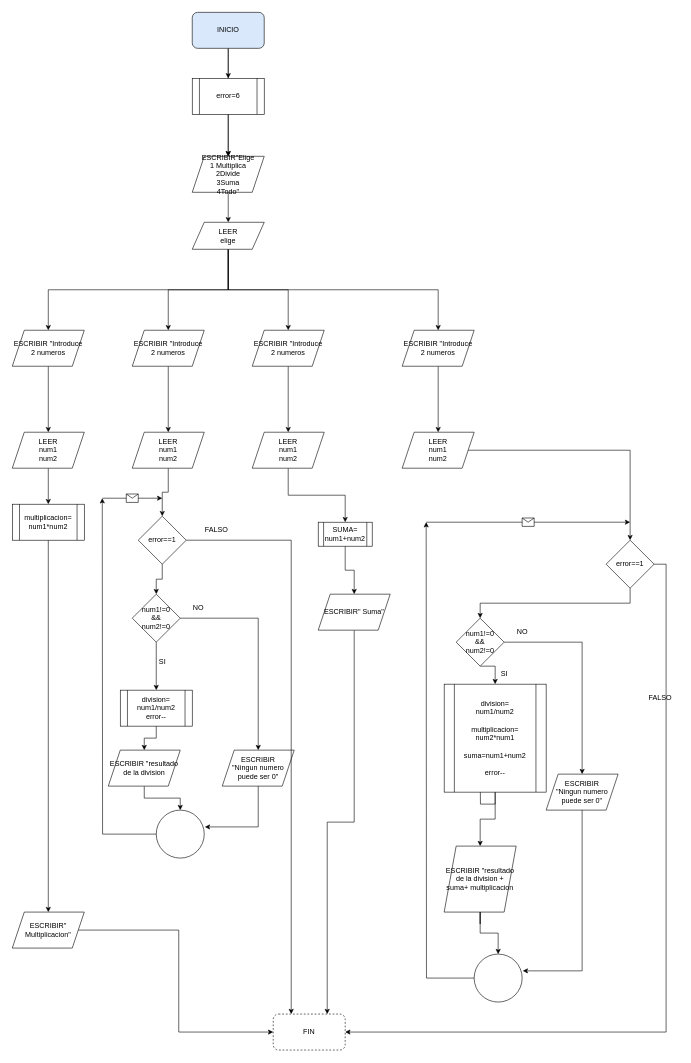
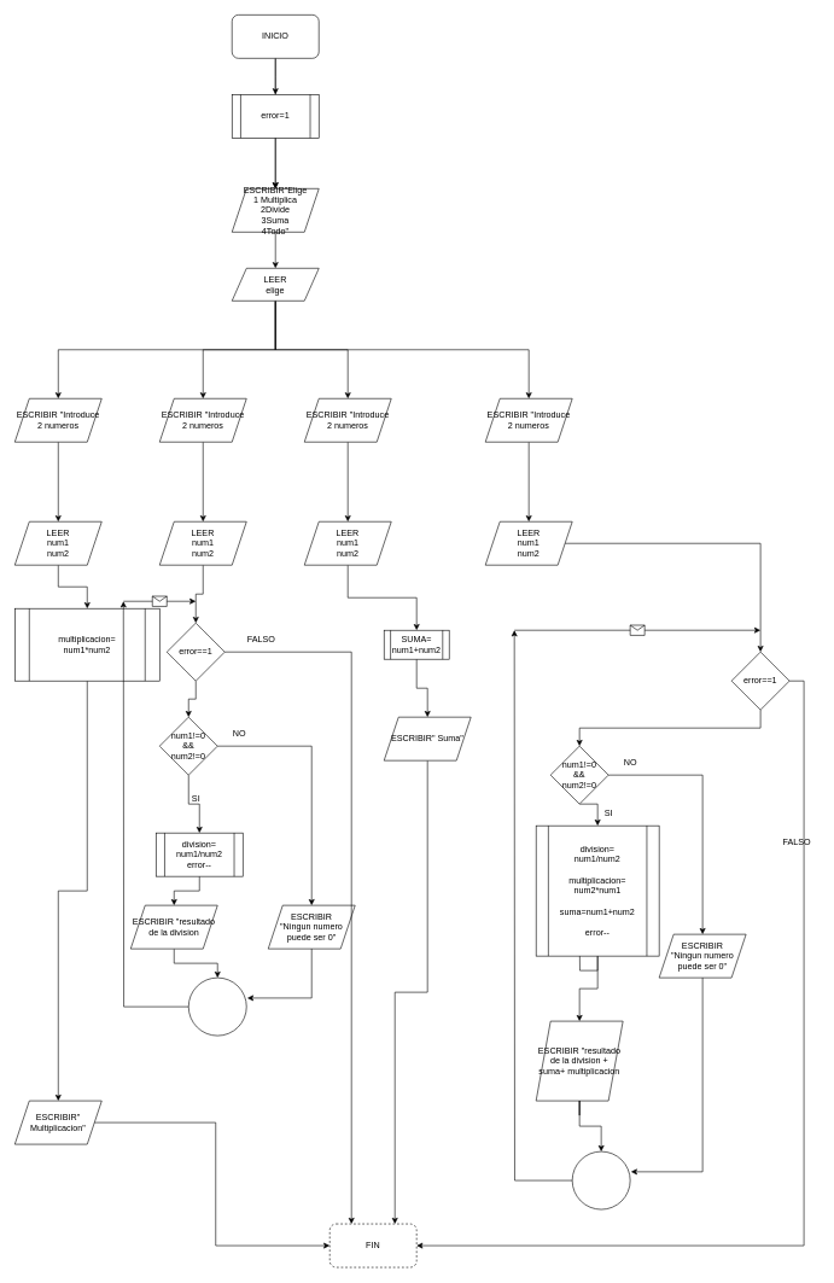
  <mxCell id="0" />
  <mxCell id="1" parent="0" />
  <mxCell id="2" style="edgeStyle=orthogonalEdgeStyle;rounded=0;orthogonalLoop=1;jettySize=auto;html=1;exitX=0.5;exitY=1;exitDx=0;exitDy=0;entryX=0.5;entryY=0;entryDx=0;entryDy=0;" edge="1" parent="1" source="4" target="6"><mxGeometry relative="1" as="geometry" /></mxCell>
  <mxCell id="3" style="edgeStyle=orthogonalEdgeStyle;rounded=0;orthogonalLoop=1;jettySize=auto;html=1;exitX=0.5;exitY=1;exitDx=0;exitDy=0;" edge="1" parent="1" source="4"><mxGeometry relative="1" as="geometry"><mxPoint x="380" y="130" as="targetPoint" /></mxGeometry></mxCell>
- <mxCell id="4" value="INICIO" style="rounded=1;whiteSpace=wrap;html=1;fillColor=#dae8fc;" vertex="1" parent="1"><mxGeometry x="320" y="20" width="120" height="60" as="geometry" /></mxCell>
+ <mxCell id="4" value="INICIO" style="rounded=1;whiteSpace=wrap;html=1;" vertex="1" parent="1"><mxGeometry x="320" y="20" width="120" height="60" as="geometry" /></mxCell>
  <mxCell id="5" style="edgeStyle=orthogonalEdgeStyle;rounded=0;orthogonalLoop=1;jettySize=auto;html=1;exitX=0.5;exitY=1;exitDx=0;exitDy=0;entryX=0.5;entryY=0;entryDx=0;entryDy=0;" edge="1" parent="1" source="6" target="11"><mxGeometry relative="1" as="geometry" /></mxCell>
  <mxCell id="6" value="ESCRIBIR&quot;Elige &lt;br&gt;1 Multiplica&lt;br&gt;2Divide&lt;br&gt;3Suma&lt;br&gt;4Todo&quot;" style="shape=parallelogram;perimeter=parallelogramPerimeter;whiteSpace=wrap;html=1;fixedSize=1;" vertex="1" parent="1"><mxGeometry x="320" y="260" width="120" height="60" as="geometry" /></mxCell>
  <mxCell id="7" style="edgeStyle=orthogonalEdgeStyle;rounded=0;orthogonalLoop=1;jettySize=auto;html=1;exitX=0.5;exitY=1;exitDx=0;exitDy=0;entryX=0.5;entryY=0;entryDx=0;entryDy=0;" edge="1" parent="1" source="11" target="15"><mxGeometry relative="1" as="geometry" /></mxCell>
  <mxCell id="8" style="edgeStyle=orthogonalEdgeStyle;rounded=0;orthogonalLoop=1;jettySize=auto;html=1;exitX=0.5;exitY=1;exitDx=0;exitDy=0;entryX=0.5;entryY=0;entryDx=0;entryDy=0;" edge="1" parent="1" source="11" target="19"><mxGeometry relative="1" as="geometry" /></mxCell>
  <mxCell id="9" style="edgeStyle=orthogonalEdgeStyle;rounded=0;orthogonalLoop=1;jettySize=auto;html=1;exitX=0.5;exitY=1;exitDx=0;exitDy=0;entryX=0.5;entryY=0;entryDx=0;entryDy=0;" edge="1" parent="1" source="11" target="23"><mxGeometry relative="1" as="geometry" /></mxCell>
  <mxCell id="10" style="edgeStyle=orthogonalEdgeStyle;rounded=0;orthogonalLoop=1;jettySize=auto;html=1;exitX=0.5;exitY=1;exitDx=0;exitDy=0;entryX=0.5;entryY=0;entryDx=0;entryDy=0;" edge="1" parent="1" source="11" target="27"><mxGeometry relative="1" as="geometry" /></mxCell>
  <mxCell id="11" value="LEER&lt;br&gt;elige" style="shape=parallelogram;perimeter=parallelogramPerimeter;whiteSpace=wrap;html=1;fixedSize=1;" vertex="1" parent="1"><mxGeometry x="320" y="370" width="120" height="45" as="geometry" /></mxCell>
  <mxCell id="12" style="edgeStyle=orthogonalEdgeStyle;rounded=0;orthogonalLoop=1;jettySize=auto;html=1;exitX=0.5;exitY=1;exitDx=0;exitDy=0;entryX=0.5;entryY=0;entryDx=0;entryDy=0;" edge="1" parent="1" source="13" target="29"><mxGeometry relative="1" as="geometry" /></mxCell>
  <mxCell id="13" value="LEER&lt;br&gt;num1&lt;br&gt;num2" style="shape=parallelogram;perimeter=parallelogramPerimeter;whiteSpace=wrap;html=1;fixedSize=1;" vertex="1" parent="1"><mxGeometry x="20" y="720" width="120" height="60" as="geometry" /></mxCell>
  <mxCell id="14" style="edgeStyle=orthogonalEdgeStyle;rounded=0;orthogonalLoop=1;jettySize=auto;html=1;exitX=0.5;exitY=1;exitDx=0;exitDy=0;entryX=0.5;entryY=0;entryDx=0;entryDy=0;" edge="1" parent="1" source="15" target="13"><mxGeometry relative="1" as="geometry" /></mxCell>
  <mxCell id="15" value="ESCRIBIR &quot;Introduce 2 numeros" style="shape=parallelogram;perimeter=parallelogramPerimeter;whiteSpace=wrap;html=1;fixedSize=1;" vertex="1" parent="1"><mxGeometry x="20" y="550" width="120" height="60" as="geometry" /></mxCell>
  <mxCell id="16" style="edgeStyle=orthogonalEdgeStyle;rounded=0;orthogonalLoop=1;jettySize=auto;html=1;exitX=0.5;exitY=1;exitDx=0;exitDy=0;entryX=0.5;entryY=0;entryDx=0;entryDy=0;" edge="1" parent="1" source="17" target="38"><mxGeometry relative="1" as="geometry" /></mxCell>
  <mxCell id="17" value="LEER&lt;br&gt;num1&lt;br&gt;num2" style="shape=parallelogram;perimeter=parallelogramPerimeter;whiteSpace=wrap;html=1;fixedSize=1;" vertex="1" parent="1"><mxGeometry x="220" y="720" width="120" height="60" as="geometry" /></mxCell>
  <mxCell id="18" style="edgeStyle=orthogonalEdgeStyle;rounded=0;orthogonalLoop=1;jettySize=auto;html=1;exitX=0.5;exitY=1;exitDx=0;exitDy=0;" edge="1" parent="1" source="19" target="17"><mxGeometry relative="1" as="geometry" /></mxCell>
  <mxCell id="19" value="ESCRIBIR &quot;Introduce 2 numeros" style="shape=parallelogram;perimeter=parallelogramPerimeter;whiteSpace=wrap;html=1;fixedSize=1;" vertex="1" parent="1"><mxGeometry x="220" y="550" width="120" height="60" as="geometry" /></mxCell>
  <mxCell id="20" style="edgeStyle=orthogonalEdgeStyle;rounded=0;orthogonalLoop=1;jettySize=auto;html=1;exitX=0.5;exitY=1;exitDx=0;exitDy=0;entryX=0.5;entryY=0;entryDx=0;entryDy=0;" edge="1" parent="1" source="21" target="50"><mxGeometry relative="1" as="geometry" /></mxCell>
  <mxCell id="21" value="LEER&lt;br&gt;num1&lt;br&gt;num2" style="shape=parallelogram;perimeter=parallelogramPerimeter;whiteSpace=wrap;html=1;fixedSize=1;" vertex="1" parent="1"><mxGeometry x="420" y="720" width="120" height="60" as="geometry" /></mxCell>
  <mxCell id="22" style="edgeStyle=orthogonalEdgeStyle;rounded=0;orthogonalLoop=1;jettySize=auto;html=1;exitX=0.5;exitY=1;exitDx=0;exitDy=0;entryX=0.5;entryY=0;entryDx=0;entryDy=0;" edge="1" parent="1" source="23" target="21"><mxGeometry relative="1" as="geometry" /></mxCell>
  <mxCell id="23" value="ESCRIBIR &quot;Introduce 2 numeros" style="shape=parallelogram;perimeter=parallelogramPerimeter;whiteSpace=wrap;html=1;fixedSize=1;" vertex="1" parent="1"><mxGeometry x="420" y="550" width="120" height="60" as="geometry" /></mxCell>
  <mxCell id="24" style="edgeStyle=orthogonalEdgeStyle;rounded=0;orthogonalLoop=1;jettySize=auto;html=1;exitX=1;exitY=0.5;exitDx=0;exitDy=0;entryX=0.5;entryY=0;entryDx=0;entryDy=0;" edge="1" parent="1" source="25" target="64"><mxGeometry relative="1" as="geometry" /></mxCell>
  <mxCell id="25" value="LEER&lt;br&gt;num1&lt;br&gt;num2" style="shape=parallelogram;perimeter=parallelogramPerimeter;whiteSpace=wrap;html=1;fixedSize=1;" vertex="1" parent="1"><mxGeometry x="670" y="720" width="120" height="60" as="geometry" /></mxCell>
  <mxCell id="26" style="edgeStyle=orthogonalEdgeStyle;rounded=0;orthogonalLoop=1;jettySize=auto;html=1;exitX=0.5;exitY=1;exitDx=0;exitDy=0;" edge="1" parent="1" source="27" target="25"><mxGeometry relative="1" as="geometry" /></mxCell>
  <mxCell id="27" value="ESCRIBIR &quot;Introduce 2 numeros" style="shape=parallelogram;perimeter=parallelogramPerimeter;whiteSpace=wrap;html=1;fixedSize=1;" vertex="1" parent="1"><mxGeometry x="670" y="550" width="120" height="60" as="geometry" /></mxCell>
  <mxCell id="28" style="edgeStyle=orthogonalEdgeStyle;rounded=0;orthogonalLoop=1;jettySize=auto;html=1;exitX=0.5;exitY=1;exitDx=0;exitDy=0;entryX=0.5;entryY=0;entryDx=0;entryDy=0;" edge="1" parent="1" source="29" target="52"><mxGeometry relative="1" as="geometry" /></mxCell>
- <mxCell id="29" value="multiplicacion=&lt;br&gt;num1*num2" style="shape=process;whiteSpace=wrap;html=1;backgroundOutline=1;" vertex="1" parent="1"><mxGeometry x="20" y="840" width="120" height="60" as="geometry" /></mxCell>
+ <mxCell id="29" value="multiplicacion=&lt;br&gt;num1*num2" style="shape=process;whiteSpace=wrap;html=1;backgroundOutline=1;" vertex="1" parent="1"><mxGeometry x="20" y="840" width="200" height="100" as="geometry" /></mxCell>
  <mxCell id="30" style="edgeStyle=orthogonalEdgeStyle;rounded=0;orthogonalLoop=1;jettySize=auto;html=1;exitX=0.5;exitY=1;exitDx=0;exitDy=0;entryX=0.5;entryY=0;entryDx=0;entryDy=0;" edge="1" parent="1" source="31" target="42"><mxGeometry relative="1" as="geometry" /></mxCell>
- <mxCell id="31" value="division=&lt;br&gt;num1/num2&lt;br&gt;error--" style="shape=process;whiteSpace=wrap;html=1;backgroundOutline=1;" vertex="1" parent="1"><mxGeometry x="200" y="1150" width="120" height="60" as="geometry" /></mxCell>
+ <mxCell id="31" value="division=&lt;br&gt;num1/num2&lt;br&gt;error--" style="shape=process;whiteSpace=wrap;html=1;backgroundOutline=1;" vertex="1" parent="1"><mxGeometry x="215" y="1150" width="120" height="60" as="geometry" /></mxCell>
  <mxCell id="32" style="edgeStyle=orthogonalEdgeStyle;rounded=0;orthogonalLoop=1;jettySize=auto;html=1;exitX=0.5;exitY=1;exitDx=0;exitDy=0;entryX=0.5;entryY=0;entryDx=0;entryDy=0;" edge="1" parent="1" source="34" target="31"><mxGeometry relative="1" as="geometry" /></mxCell>
  <mxCell id="33" style="edgeStyle=orthogonalEdgeStyle;rounded=0;orthogonalLoop=1;jettySize=auto;html=1;exitX=1;exitY=0.5;exitDx=0;exitDy=0;entryX=0.5;entryY=0;entryDx=0;entryDy=0;" edge="1" parent="1" source="34" target="35"><mxGeometry relative="1" as="geometry" /></mxCell>
  <mxCell id="34" value="num1!=0&lt;br&gt;&amp;amp;&amp;amp;&lt;br&gt;num2!=0" style="rhombus;whiteSpace=wrap;html=1;" vertex="1" parent="1"><mxGeometry x="220" y="990" width="80" height="80" as="geometry" /></mxCell>
  <mxCell id="35" value="ESCRIBIR&lt;br&gt;&quot;Ningun numero puede ser 0&quot;" style="shape=parallelogram;perimeter=parallelogramPerimeter;whiteSpace=wrap;html=1;fixedSize=1;" vertex="1" parent="1"><mxGeometry x="370" y="1250" width="120" height="60" as="geometry" /></mxCell>
  <mxCell id="36" style="edgeStyle=orthogonalEdgeStyle;rounded=0;orthogonalLoop=1;jettySize=auto;html=1;exitX=0.5;exitY=1;exitDx=0;exitDy=0;entryX=0.5;entryY=0;entryDx=0;entryDy=0;" edge="1" parent="1" source="38" target="34"><mxGeometry relative="1" as="geometry" /></mxCell>
  <mxCell id="37" style="edgeStyle=orthogonalEdgeStyle;rounded=0;orthogonalLoop=1;jettySize=auto;html=1;exitX=1;exitY=0.5;exitDx=0;exitDy=0;entryX=0.25;entryY=0;entryDx=0;entryDy=0;" edge="1" parent="1" source="38" target="48"><mxGeometry relative="1" as="geometry"><mxPoint x="540" y="1503" as="targetPoint" /></mxGeometry></mxCell>
  <mxCell id="38" value="error==1" style="rhombus;whiteSpace=wrap;html=1;" vertex="1" parent="1"><mxGeometry x="230" y="860" width="80" height="80" as="geometry" /></mxCell>
  <mxCell id="39" style="edgeStyle=orthogonalEdgeStyle;rounded=0;orthogonalLoop=1;jettySize=auto;html=1;exitX=0.5;exitY=1;exitDx=0;exitDy=0;entryX=0.5;entryY=0;entryDx=0;entryDy=0;" edge="1" parent="1" source="40" target="6"><mxGeometry relative="1" as="geometry" /></mxCell>
- <mxCell id="40" value="error=6" style="shape=process;whiteSpace=wrap;html=1;backgroundOutline=1;" vertex="1" parent="1"><mxGeometry x="320" y="130" width="120" height="60" as="geometry" /></mxCell>
+ <mxCell id="40" value="error=1" style="shape=process;whiteSpace=wrap;html=1;backgroundOutline=1;" vertex="1" parent="1"><mxGeometry x="320" y="130" width="120" height="60" as="geometry" /></mxCell>
  <mxCell id="41" style="edgeStyle=orthogonalEdgeStyle;rounded=0;orthogonalLoop=1;jettySize=auto;html=1;exitX=0.5;exitY=1;exitDx=0;exitDy=0;" edge="1" parent="1" source="42" target="44"><mxGeometry relative="1" as="geometry" /></mxCell>
  <mxCell id="42" value="ESCRIBIR &quot;resultado de la division" style="shape=parallelogram;perimeter=parallelogramPerimeter;whiteSpace=wrap;html=1;fixedSize=1;" vertex="1" parent="1"><mxGeometry x="180" y="1250" width="120" height="60" as="geometry" /></mxCell>
  <mxCell id="43" style="edgeStyle=orthogonalEdgeStyle;rounded=0;orthogonalLoop=1;jettySize=auto;html=1;exitX=0;exitY=0.5;exitDx=0;exitDy=0;" edge="1" parent="1" source="44"><mxGeometry relative="1" as="geometry"><mxPoint x="170" y="830" as="targetPoint" /></mxGeometry></mxCell>
  <mxCell id="44" value="" style="ellipse;whiteSpace=wrap;html=1;aspect=fixed;" vertex="1" parent="1"><mxGeometry x="260" y="1350" width="80" height="80" as="geometry" /></mxCell>
  <mxCell id="45" style="edgeStyle=orthogonalEdgeStyle;rounded=0;orthogonalLoop=1;jettySize=auto;html=1;exitX=0.5;exitY=1;exitDx=0;exitDy=0;entryX=1.013;entryY=0.35;entryDx=0;entryDy=0;entryPerimeter=0;" edge="1" parent="1" source="35" target="44"><mxGeometry relative="1" as="geometry" /></mxCell>
  <mxCell id="46" value="" style="endArrow=classic;html=1;rounded=0;" edge="1" parent="1"><mxGeometry relative="1" as="geometry"><mxPoint x="170" y="830" as="sourcePoint" /><mxPoint x="270" y="830" as="targetPoint" /></mxGeometry></mxCell>
  <mxCell id="47" value="" style="shape=message;html=1;outlineConnect=0;" vertex="1" parent="46"><mxGeometry width="20" height="14" relative="1" as="geometry"><mxPoint x="-10" y="-7" as="offset" /></mxGeometry></mxCell>
  <mxCell id="48" value="FIN" style="rounded=1;whiteSpace=wrap;html=1;dashed=1;" vertex="1" parent="1"><mxGeometry x="455" y="1690" width="120" height="60" as="geometry" /></mxCell>
  <mxCell id="49" style="edgeStyle=orthogonalEdgeStyle;rounded=0;orthogonalLoop=1;jettySize=auto;html=1;exitX=0.5;exitY=1;exitDx=0;exitDy=0;entryX=0.5;entryY=0;entryDx=0;entryDy=0;" edge="1" parent="1" source="50" target="54"><mxGeometry relative="1" as="geometry" /></mxCell>
  <mxCell id="50" value="SUMA=&lt;br&gt;num1+num2" style="shape=process;whiteSpace=wrap;html=1;backgroundOutline=1;" vertex="1" parent="1"><mxGeometry x="530" y="870" width="90" height="40" as="geometry" /></mxCell>
  <mxCell id="51" style="edgeStyle=orthogonalEdgeStyle;rounded=0;orthogonalLoop=1;jettySize=auto;html=1;exitX=1;exitY=0.5;exitDx=0;exitDy=0;entryX=0;entryY=0.5;entryDx=0;entryDy=0;" edge="1" parent="1" source="52" target="48"><mxGeometry relative="1" as="geometry" /></mxCell>
  <mxCell id="52" value="ESCRIBIR&quot; Multiplicacion&quot;" style="shape=parallelogram;perimeter=parallelogramPerimeter;whiteSpace=wrap;html=1;fixedSize=1;" vertex="1" parent="1"><mxGeometry x="20" y="1520" width="120" height="60" as="geometry" /></mxCell>
  <mxCell id="53" style="edgeStyle=orthogonalEdgeStyle;rounded=0;orthogonalLoop=1;jettySize=auto;html=1;exitX=0.5;exitY=1;exitDx=0;exitDy=0;entryX=0.75;entryY=0;entryDx=0;entryDy=0;" edge="1" parent="1" source="54" target="48"><mxGeometry relative="1" as="geometry" /></mxCell>
  <mxCell id="54" value="ESCRIBIR&quot; Suma&quot;" style="shape=parallelogram;perimeter=parallelogramPerimeter;whiteSpace=wrap;html=1;fixedSize=1;" vertex="1" parent="1"><mxGeometry x="530" y="990" width="120" height="60" as="geometry" /></mxCell>
  <mxCell id="55" style="edgeStyle=orthogonalEdgeStyle;rounded=0;orthogonalLoop=1;jettySize=auto;html=1;exitX=0.5;exitY=1;exitDx=0;exitDy=0;entryX=0.5;entryY=0;entryDx=0;entryDy=0;" edge="1" parent="1" source="57" target="67"><mxGeometry relative="1" as="geometry" /></mxCell>
  <mxCell id="56" value="" style="edgeStyle=orthogonalEdgeStyle;rounded=0;orthogonalLoop=1;jettySize=auto;html=1;" edge="1" parent="1" source="57"><mxGeometry relative="1" as="geometry"><mxPoint x="800" y="1280" as="targetPoint" /></mxGeometry></mxCell>
  <mxCell id="57" value="division=&lt;br&gt;num1/num2&lt;br&gt;&lt;br&gt;multiplicacion=&lt;br&gt;num2*num1&lt;br&gt;&lt;br&gt;suma=num1+num2&lt;br&gt;&lt;br&gt;error--" style="shape=process;whiteSpace=wrap;html=1;backgroundOutline=1;" vertex="1" parent="1"><mxGeometry x="740" y="1140" width="170" height="180" as="geometry" /></mxCell>
  <mxCell id="58" style="edgeStyle=orthogonalEdgeStyle;rounded=0;orthogonalLoop=1;jettySize=auto;html=1;exitX=0.5;exitY=1;exitDx=0;exitDy=0;entryX=0.5;entryY=0;entryDx=0;entryDy=0;" edge="1" parent="1" source="60" target="57"><mxGeometry relative="1" as="geometry" /></mxCell>
  <mxCell id="59" style="edgeStyle=orthogonalEdgeStyle;rounded=0;orthogonalLoop=1;jettySize=auto;html=1;exitX=1;exitY=0.5;exitDx=0;exitDy=0;entryX=0.5;entryY=0;entryDx=0;entryDy=0;" edge="1" parent="1" source="60" target="61"><mxGeometry relative="1" as="geometry" /></mxCell>
  <mxCell id="60" value="num1!=0&lt;br&gt;&amp;amp;&amp;amp;&lt;br&gt;num2!=0" style="rhombus;whiteSpace=wrap;html=1;" vertex="1" parent="1"><mxGeometry x="760" y="1030" width="80" height="80" as="geometry" /></mxCell>
  <mxCell id="61" value="ESCRIBIR&lt;br&gt;&quot;Ningun numero puede ser 0&quot;" style="shape=parallelogram;perimeter=parallelogramPerimeter;whiteSpace=wrap;html=1;fixedSize=1;" vertex="1" parent="1"><mxGeometry x="910" y="1290" width="120" height="60" as="geometry" /></mxCell>
  <mxCell id="62" style="edgeStyle=orthogonalEdgeStyle;rounded=0;orthogonalLoop=1;jettySize=auto;html=1;exitX=0.5;exitY=1;exitDx=0;exitDy=0;entryX=0.5;entryY=0;entryDx=0;entryDy=0;" edge="1" parent="1" source="64" target="60"><mxGeometry relative="1" as="geometry" /></mxCell>
  <mxCell id="63" style="edgeStyle=orthogonalEdgeStyle;rounded=0;orthogonalLoop=1;jettySize=auto;html=1;exitX=1;exitY=0.5;exitDx=0;exitDy=0;entryX=1;entryY=0.5;entryDx=0;entryDy=0;" edge="1" parent="1" source="64" target="48"><mxGeometry relative="1" as="geometry" /></mxCell>
  <mxCell id="64" value="error==1" style="rhombus;whiteSpace=wrap;html=1;" vertex="1" parent="1"><mxGeometry x="1010" y="900" width="80" height="80" as="geometry" /></mxCell>
  <mxCell id="65" style="edgeStyle=orthogonalEdgeStyle;rounded=0;orthogonalLoop=1;jettySize=auto;html=1;exitX=0.5;exitY=1;exitDx=0;exitDy=0;" edge="1" parent="1" source="67" target="69"><mxGeometry relative="1" as="geometry" /></mxCell>
  <mxCell id="66" style="edgeStyle=orthogonalEdgeStyle;rounded=0;orthogonalLoop=1;jettySize=auto;html=1;exitX=0.5;exitY=1;exitDx=0;exitDy=0;" edge="1" parent="1" source="67"><mxGeometry relative="1" as="geometry"><mxPoint x="800" y="1480" as="targetPoint" /></mxGeometry></mxCell>
  <mxCell id="67" value="ESCRIBIR &quot;resultado de la division + suma+ multiplicacion" style="shape=parallelogram;perimeter=parallelogramPerimeter;whiteSpace=wrap;html=1;fixedSize=1;" vertex="1" parent="1"><mxGeometry x="740" y="1410" width="120" height="110" as="geometry" /></mxCell>
  <mxCell id="68" style="edgeStyle=orthogonalEdgeStyle;rounded=0;orthogonalLoop=1;jettySize=auto;html=1;exitX=0;exitY=0.5;exitDx=0;exitDy=0;" edge="1" parent="1" source="69"><mxGeometry relative="1" as="geometry"><mxPoint x="710" y="870" as="targetPoint" /></mxGeometry></mxCell>
  <mxCell id="69" value="" style="ellipse;whiteSpace=wrap;html=1;aspect=fixed;" vertex="1" parent="1"><mxGeometry x="790" y="1590" width="80" height="80" as="geometry" /></mxCell>
  <mxCell id="70" style="edgeStyle=orthogonalEdgeStyle;rounded=0;orthogonalLoop=1;jettySize=auto;html=1;exitX=0.5;exitY=1;exitDx=0;exitDy=0;entryX=1.013;entryY=0.35;entryDx=0;entryDy=0;entryPerimeter=0;" edge="1" parent="1" source="61" target="69"><mxGeometry relative="1" as="geometry" /></mxCell>
  <mxCell id="71" value="" style="endArrow=classic;html=1;rounded=0;" edge="1" parent="1"><mxGeometry relative="1" as="geometry"><mxPoint x="710" y="870" as="sourcePoint" /><mxPoint x="1050" y="870" as="targetPoint" /></mxGeometry></mxCell>
  <mxCell id="72" value="" style="shape=message;html=1;outlineConnect=0;" vertex="1" parent="71"><mxGeometry width="20" height="14" relative="1" as="geometry"><mxPoint x="-10" y="-7" as="offset" /></mxGeometry></mxCell>
  <mxCell id="73" value="SI" style="text;html=1;align=center;verticalAlign=middle;resizable=0;points=[];autosize=1;strokeColor=none;fillColor=none;" vertex="1" parent="1"><mxGeometry x="825" y="1108" width="30" height="30" as="geometry" /></mxCell>
  <mxCell id="74" value="NO" style="text;html=1;align=center;verticalAlign=middle;resizable=0;points=[];autosize=1;strokeColor=none;fillColor=none;" vertex="1" parent="1"><mxGeometry x="850" y="1038" width="40" height="30" as="geometry" /></mxCell>
  <mxCell id="75" value="NO" style="text;html=1;align=center;verticalAlign=middle;resizable=0;points=[];autosize=1;strokeColor=none;fillColor=none;" vertex="1" parent="1"><mxGeometry x="310" y="998" width="40" height="30" as="geometry" /></mxCell>
  <mxCell id="76" value="SI" style="text;html=1;align=center;verticalAlign=middle;resizable=0;points=[];autosize=1;strokeColor=none;fillColor=none;" vertex="1" parent="1"><mxGeometry x="255" y="1088" width="30" height="30" as="geometry" /></mxCell>
  <mxCell id="77" value="FALSO" style="text;html=1;align=center;verticalAlign=middle;resizable=0;points=[];autosize=1;strokeColor=none;fillColor=none;" vertex="1" parent="1"><mxGeometry x="330" y="868" width="60" height="30" as="geometry" /></mxCell>
  <mxCell id="78" value="FALSO" style="text;html=1;align=center;verticalAlign=middle;resizable=0;points=[];autosize=1;strokeColor=none;fillColor=none;" vertex="1" parent="1"><mxGeometry x="1070" y="1148" width="60" height="30" as="geometry" /></mxCell>
